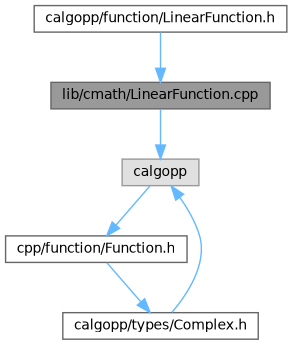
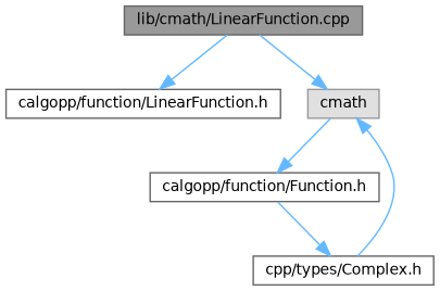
  digraph {
    node [color=grey40 fillcolor=white fontname=Helvetica fontsize=10 shape=box style=filled]
    edge [color=steelblue1 fontname=Helvetica fontsize=10 labelfontname=Helvetica labelfontsize=10 style=solid]
    n1 [color=gray40 fillcolor=grey60 fontcolor=black height=0.2 label="lib/cmath/LinearFunction.cpp" width=0.4]
    n2 [height=0.2 label="calgopp/function/LinearFunction.h" width=0.4]
-   n3 [color=grey60 fillcolor="#E0E0E0" height=0.2 label=calgopp width=0.4]
-   n4 [height=0.2 label="cpp/function/Function.h" width=0.4]
-   n5 [height=0.2 label="calgopp/types/Complex.h" width=0.4]
-   n2 -> n1
+   n3 [color=grey60 fillcolor="#E0E0E0" height=0.2 label=cmath width=0.4]
+   n4 [height=0.2 label="calgopp/function/Function.h" width=0.4]
+   n5 [height=0.2 label="cpp/types/Complex.h" width=0.4]
+   n1 -> n2
    n1 -> n3
    n3 -> n4
    n4 -> n5
    n5 -> n3
  }
